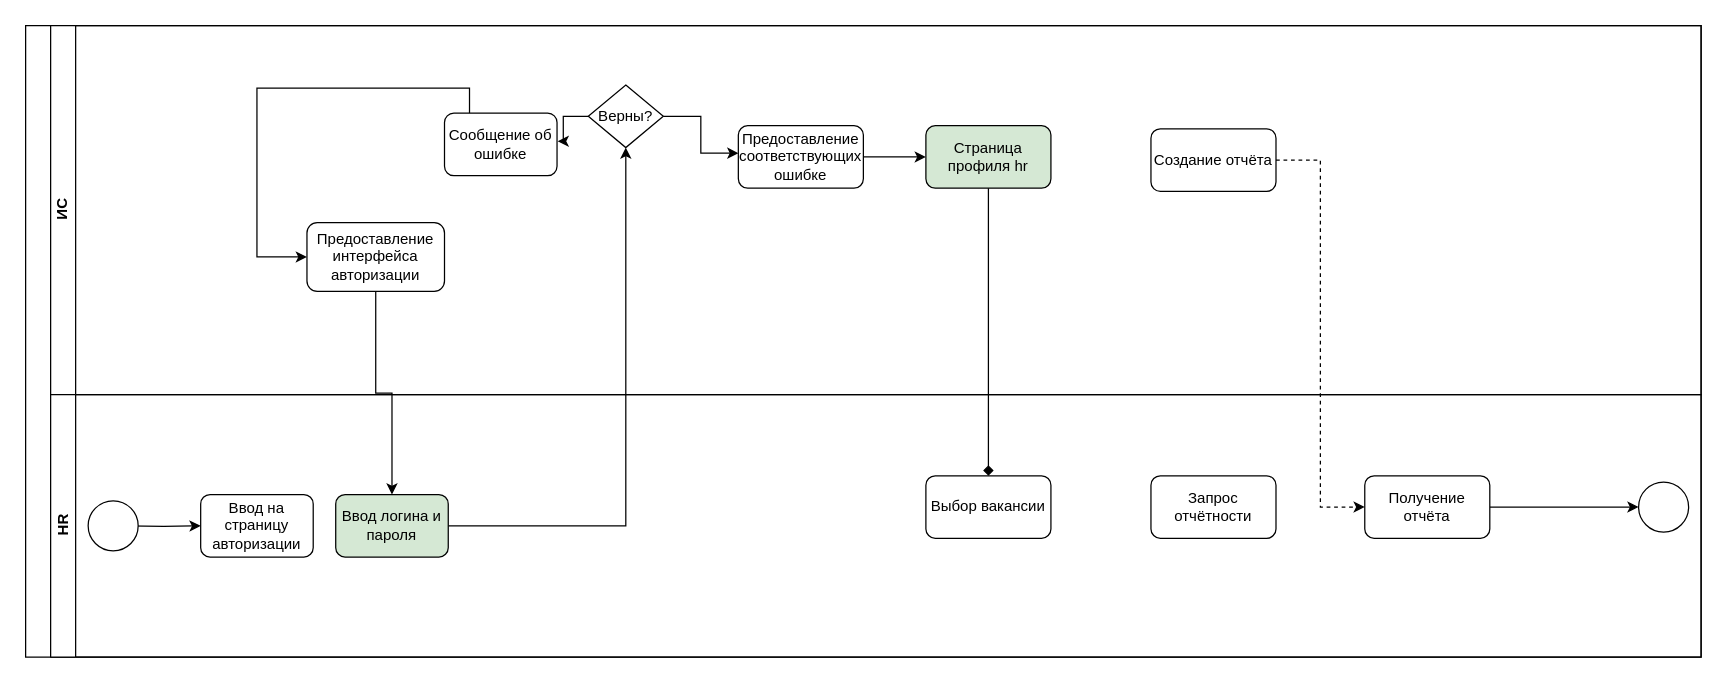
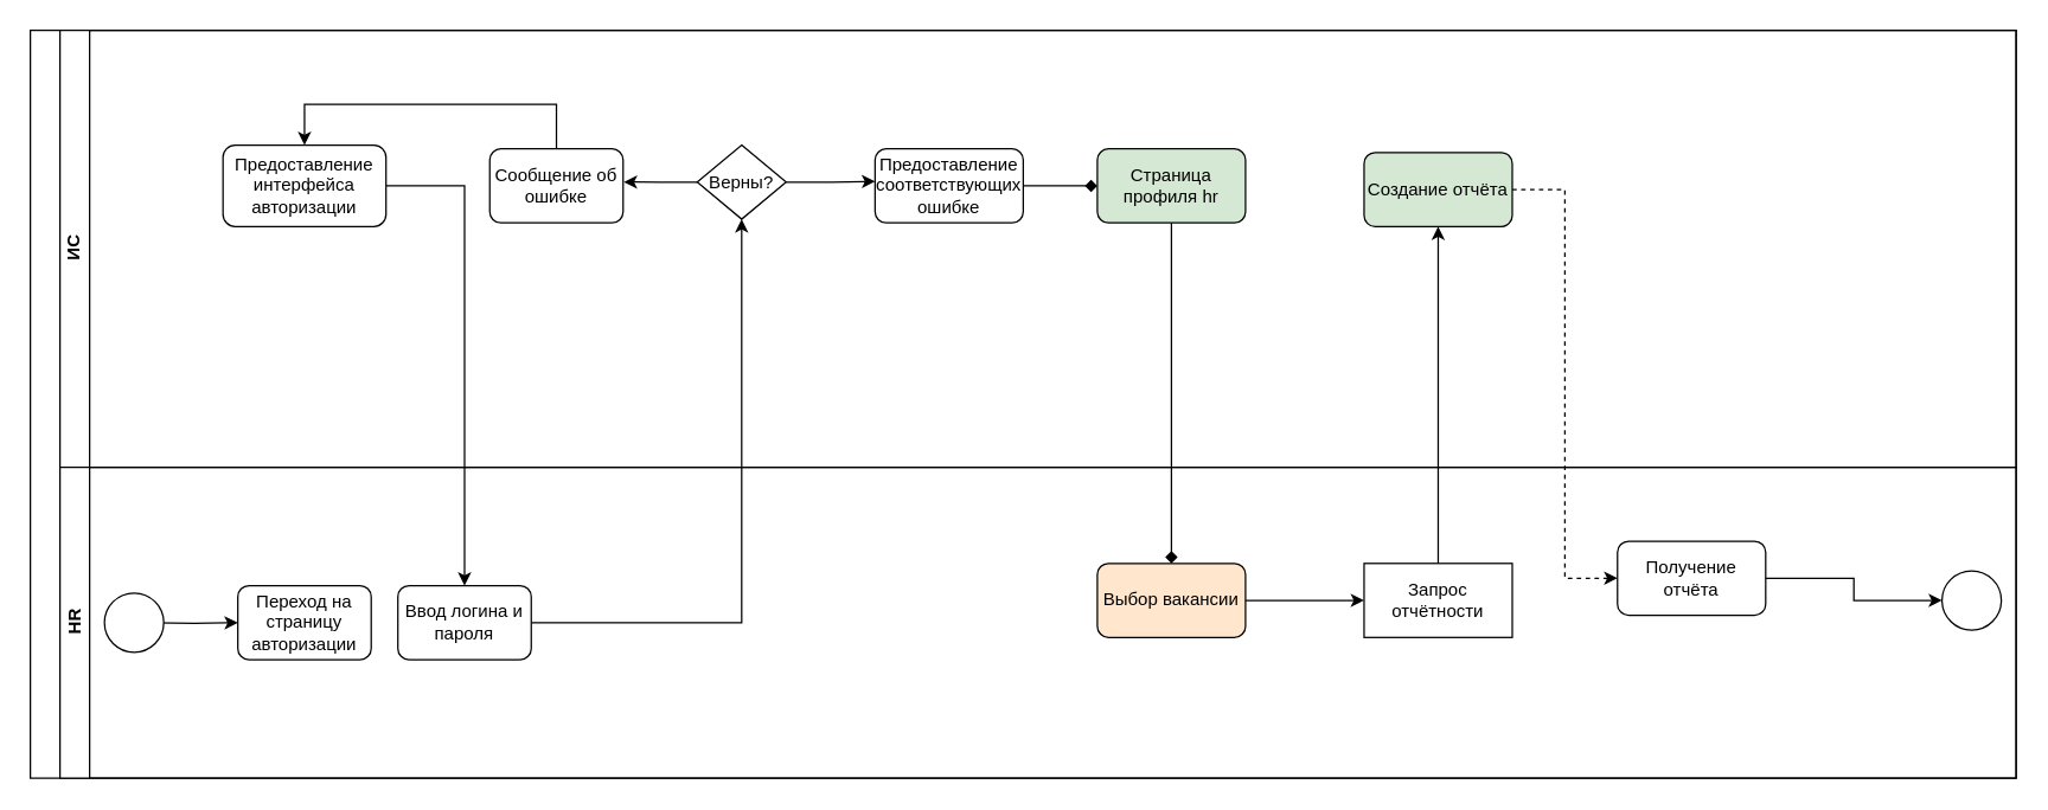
  <mxCell id="0" />
  <mxCell id="1" parent="0" />
  <mxCell id="2" value="" style="swimlane;html=1;childLayout=stackLayout;resizeParent=1;resizeParentMax=0;horizontal=0;startSize=20;horizontalStack=0;" parent="1" vertex="1"><mxGeometry x="20" y="20" width="1340" height="505" as="geometry"><mxRectangle x="120" y="120" width="40" height="50" as="alternateBounds" /></mxGeometry></mxCell>
  <mxCell id="3" style="edgeStyle=orthogonalEdgeStyle;rounded=0;orthogonalLoop=1;jettySize=auto;html=1;" parent="2" source="6" target="19" edge="1"><mxGeometry relative="1" as="geometry" /></mxCell>
  <mxCell id="4" style="edgeStyle=orthogonalEdgeStyle;rounded=0;orthogonalLoop=1;jettySize=auto;html=1;entryX=0.5;entryY=1;entryDx=0;entryDy=0;" parent="2" source="19" target="7" edge="1"><mxGeometry relative="1" as="geometry" /></mxCell>
  <mxCell id="5" value="ИС" style="swimlane;html=1;startSize=20;horizontal=0;" parent="2" vertex="1"><mxGeometry x="20" width="1320" height="295" as="geometry" /></mxCell>
- <mxCell id="6" value="Предоставление интерфейса авторизации" style="rounded=1;whiteSpace=wrap;html=1;" parent="5" vertex="1"><mxGeometry x="205" y="157.5" width="110" height="55" as="geometry" /></mxCell>
- <mxCell id="7" value="Верны?" style="rhombus;whiteSpace=wrap;html=1;" parent="5" vertex="1"><mxGeometry x="430" y="47.5" width="60" height="50" as="geometry" /></mxCell>
+ <mxCell id="6" value="Предоставление интерфейса авторизации" style="rounded=1;whiteSpace=wrap;html=1;" parent="5" vertex="1"><mxGeometry x="110" y="77.5" width="110" height="55" as="geometry" /></mxCell>
+ <mxCell id="7" value="Верны?" style="rhombus;whiteSpace=wrap;html=1;" parent="5" vertex="1"><mxGeometry x="430" y="77.5" width="60" height="50" as="geometry" /></mxCell>
  <mxCell id="8" style="edgeStyle=orthogonalEdgeStyle;rounded=0;orthogonalLoop=1;jettySize=auto;html=1;" parent="5" source="9" target="6" edge="1"><mxGeometry relative="1" as="geometry"><Array as="points"><mxPoint x="335" y="50" /><mxPoint x="165" y="50" /></Array></mxGeometry></mxCell>
- <mxCell id="9" value="Сообщение об ошибке" style="rounded=1;whiteSpace=wrap;html=1;" parent="5" vertex="1"><mxGeometry x="315" y="70" width="90" height="50" as="geometry" /></mxCell>
+ <mxCell id="9" value="Сообщение об ошибке" style="rounded=1;whiteSpace=wrap;html=1;" parent="5" vertex="1"><mxGeometry x="290" y="80" width="90" height="50" as="geometry" /></mxCell>
  <mxCell id="10" style="edgeStyle=orthogonalEdgeStyle;rounded=0;orthogonalLoop=1;jettySize=auto;html=1;entryX=1.005;entryY=0.448;entryDx=0;entryDy=0;entryPerimeter=0;" parent="5" source="7" target="9" edge="1"><mxGeometry relative="1" as="geometry" /></mxCell>
- <mxCell id="11" style="edgeStyle=orthogonalEdgeStyle;rounded=0;orthogonalLoop=1;jettySize=auto;html=1;entryX=0;entryY=0.5;entryDx=0;entryDy=0;" parent="5" source="12" target="14" edge="1"><mxGeometry relative="1" as="geometry" /></mxCell>
+ <mxCell id="11" style="edgeStyle=orthogonalEdgeStyle;rounded=0;orthogonalLoop=1;jettySize=auto;html=1;entryX=0;entryY=0.5;entryDx=0;entryDy=0;endArrow=diamond;" parent="5" source="12" target="14" edge="1"><mxGeometry relative="1" as="geometry" /></mxCell>
  <mxCell id="12" value="Предоставление соответствующих ошибке" style="rounded=1;whiteSpace=wrap;html=1;" parent="5" vertex="1"><mxGeometry x="550" y="80" width="100" height="50" as="geometry" /></mxCell>
  <mxCell id="13" style="edgeStyle=orthogonalEdgeStyle;rounded=0;orthogonalLoop=1;jettySize=auto;html=1;entryX=0.001;entryY=0.439;entryDx=0;entryDy=0;entryPerimeter=0;" parent="5" source="7" target="12" edge="1"><mxGeometry relative="1" as="geometry" /></mxCell>
  <mxCell id="14" value="Страница профиля hr" style="rounded=1;whiteSpace=wrap;html=1;fillColor=#d5e8d4;" parent="5" vertex="1"><mxGeometry x="700" y="80" width="100" height="50" as="geometry" /></mxCell>
- <mxCell id="15" value="Создание отчёта" style="rounded=1;whiteSpace=wrap;html=1;" vertex="1" parent="5"><mxGeometry x="880" y="82.5" width="100" height="50" as="geometry" /></mxCell>
+ <mxCell id="15" value="Создание отчёта" style="rounded=1;whiteSpace=wrap;html=1;fillColor=#d5e8d4;" vertex="1" parent="5"><mxGeometry x="880" y="82.5" width="100" height="50" as="geometry" /></mxCell>
  <mxCell id="16" value="HR" style="swimlane;html=1;startSize=20;horizontal=0;" parent="2" vertex="1"><mxGeometry x="20" y="295" width="1320" height="210" as="geometry" /></mxCell>
  <mxCell id="17" style="edgeStyle=orthogonalEdgeStyle;rounded=0;orthogonalLoop=1;jettySize=auto;html=1;" parent="16" target="18" edge="1"><mxGeometry relative="1" as="geometry"><mxPoint x="60" y="105" as="sourcePoint" /></mxGeometry></mxCell>
- <mxCell id="18" value="Ввод на страницу авторизации" style="rounded=1;whiteSpace=wrap;html=1;" parent="16" vertex="1"><mxGeometry x="120" y="80" width="90" height="50" as="geometry" /></mxCell>
- <mxCell id="19" value="Ввод логина и пароля" style="rounded=1;whiteSpace=wrap;html=1;fillColor=#d5e8d4;" parent="16" vertex="1"><mxGeometry x="228" y="80" width="90" height="50" as="geometry" /></mxCell>
+ <mxCell id="18" value="Переход на страницу авторизации" style="rounded=1;whiteSpace=wrap;html=1;" parent="16" vertex="1"><mxGeometry x="120" y="80" width="90" height="50" as="geometry" /></mxCell>
+ <mxCell id="19" value="Ввод логина и пароля" style="rounded=1;whiteSpace=wrap;html=1;" parent="16" vertex="1"><mxGeometry x="228" y="80" width="90" height="50" as="geometry" /></mxCell>
  <mxCell id="20" style="edgeStyle=orthogonalEdgeStyle;rounded=0;orthogonalLoop=1;jettySize=auto;html=1;entryX=0;entryY=0.5;entryDx=0;entryDy=0;" edge="1" parent="16" source="21" target="22"><mxGeometry relative="1" as="geometry"><mxPoint x="1250" y="105" as="targetPoint" /></mxGeometry></mxCell>
- <mxCell id="21" value="Получение отчёта" style="rounded=1;whiteSpace=wrap;html=1;" parent="16" vertex="1"><mxGeometry x="1051" y="65" width="100" height="50" as="geometry" /></mxCell>
+ <mxCell id="21" value="Получение отчёта" style="rounded=1;whiteSpace=wrap;html=1;" parent="16" vertex="1"><mxGeometry x="1051" y="50" width="100" height="50" as="geometry" /></mxCell>
  <mxCell id="22" value="" style="ellipse;whiteSpace=wrap;html=1;" parent="16" vertex="1"><mxGeometry x="1270" y="70" width="40" height="40" as="geometry" /></mxCell>
  <mxCell id="23" value="" style="ellipse;whiteSpace=wrap;html=1;" parent="16" vertex="1"><mxGeometry x="30" y="85" width="40" height="40" as="geometry" /></mxCell>
- <mxCell id="25" value="Выбор вакансии" style="rounded=1;whiteSpace=wrap;html=1;" vertex="1" parent="16"><mxGeometry x="700" y="65" width="100" height="50" as="geometry" /></mxCell>
- <mxCell id="26" value="Запрос отчётности" style="rounded=1;whiteSpace=wrap;html=1;" vertex="1" parent="16"><mxGeometry x="880" y="65" width="100" height="50" as="geometry" /></mxCell>
+ <mxCell id="24" style="edgeStyle=orthogonalEdgeStyle;rounded=0;orthogonalLoop=1;jettySize=auto;html=1;entryX=0;entryY=0.5;entryDx=0;entryDy=0;" edge="1" parent="16" source="25" target="26"><mxGeometry relative="1" as="geometry" /></mxCell>
+ <mxCell id="25" value="Выбор вакансии" style="rounded=1;whiteSpace=wrap;html=1;fillColor=#ffe6cc;" vertex="1" parent="16"><mxGeometry x="700" y="65" width="100" height="50" as="geometry" /></mxCell>
+ <mxCell id="26" value="Запрос отчётности" style="whiteSpace=wrap;html=1;rounded=0;" vertex="1" parent="16"><mxGeometry x="880" y="65" width="100" height="50" as="geometry" /></mxCell>
  <mxCell id="27" style="edgeStyle=orthogonalEdgeStyle;rounded=0;orthogonalLoop=1;jettySize=auto;html=1;endArrow=diamond;" edge="1" parent="2" source="14" target="25"><mxGeometry relative="1" as="geometry" /></mxCell>
  <mxCell id="28" style="edgeStyle=orthogonalEdgeStyle;rounded=0;orthogonalLoop=1;jettySize=auto;html=1;entryX=0;entryY=0.5;entryDx=0;entryDy=0;exitX=1;exitY=0.5;exitDx=0;exitDy=0;dashed=1;" edge="1" parent="2" source="15" target="21"><mxGeometry relative="1" as="geometry"><mxPoint x="1020" y="120.059" as="sourcePoint" /></mxGeometry></mxCell>
+ <mxCell id="29" style="edgeStyle=orthogonalEdgeStyle;rounded=0;orthogonalLoop=1;jettySize=auto;html=1;entryX=0.5;entryY=1;entryDx=0;entryDy=0;" edge="1" parent="2" source="26" target="15"><mxGeometry relative="1" as="geometry" /></mxCell>
